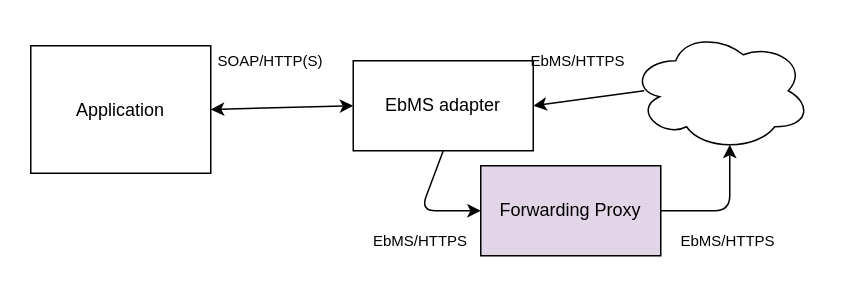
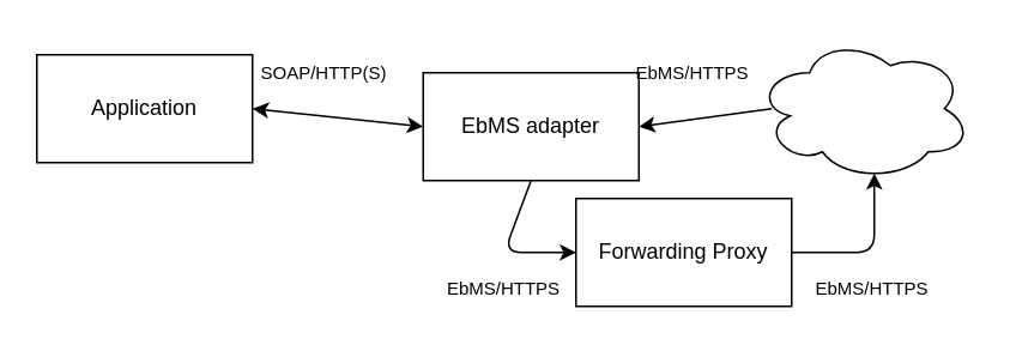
  <mxCell id="0" />
  <mxCell id="1" parent="0" />
  <mxCell id="2" value="" style="ellipse;shape=cloud;whiteSpace=wrap;html=1;" parent="1" vertex="1"><mxGeometry x="420" y="20" width="120" height="80" as="geometry" /></mxCell>
  <mxCell id="3" value="EbMS adapter" style="rounded=0;whiteSpace=wrap;html=1;" parent="1" vertex="1"><mxGeometry x="235" y="40" width="120" height="60" as="geometry" /></mxCell>
- <mxCell id="4" value="Application" style="rounded=0;whiteSpace=wrap;html=1;" parent="1" vertex="1"><mxGeometry x="20" y="30" width="120" height="85" as="geometry" /></mxCell>
+ <mxCell id="4" value="Application" style="rounded=0;whiteSpace=wrap;html=1;" parent="1" vertex="1"><mxGeometry x="20" y="30" width="120" height="60" as="geometry" /></mxCell>
  <mxCell id="5" value="" style="endArrow=none;startArrow=classic;html=1;exitX=1;exitY=0.5;exitDx=0;exitDy=0;entryX=0.075;entryY=0.5;entryDx=0;entryDy=0;entryPerimeter=0;endFill=0;" parent="1" source="3" target="2" edge="1"><mxGeometry width="50" height="50" relative="1" as="geometry"><mxPoint x="460" y="210" as="sourcePoint" /><mxPoint x="410" y="90" as="targetPoint" /></mxGeometry></mxCell>
  <mxCell id="6" value="" style="endArrow=classic;startArrow=classic;html=1;entryX=0;entryY=0.5;entryDx=0;entryDy=0;exitX=1;exitY=0.5;exitDx=0;exitDy=0;" parent="1" source="4" target="3" edge="1"><mxGeometry width="50" height="50" relative="1" as="geometry"><mxPoint x="460" y="210" as="sourcePoint" /><mxPoint x="510" y="160" as="targetPoint" /></mxGeometry></mxCell>
  <mxCell id="7" value="EbMS/HTTPS" style="text;html=1;strokeColor=none;fillColor=none;align=center;verticalAlign=middle;whiteSpace=wrap;rounded=0;fontSize=10;" parent="1" vertex="1"><mxGeometry x="365" y="30" width="40" height="20" as="geometry" /></mxCell>
  <mxCell id="8" value="SOAP/HTTP(S)" style="text;html=1;strokeColor=none;fillColor=none;align=center;verticalAlign=middle;whiteSpace=wrap;rounded=0;fontSize=10;" parent="1" vertex="1"><mxGeometry x="160" y="30" width="40" height="20" as="geometry" /></mxCell>
- <mxCell id="9" value="Forwarding Proxy" style="rounded=0;whiteSpace=wrap;html=1;fillColor=#e1d5e7;" vertex="1" parent="1"><mxGeometry x="320" y="110" width="120" height="60" as="geometry" /></mxCell>
+ <mxCell id="9" value="Forwarding Proxy" style="rounded=0;whiteSpace=wrap;html=1;" vertex="1" parent="1"><mxGeometry x="320" y="110" width="120" height="60" as="geometry" /></mxCell>
  <mxCell id="10" value="" style="endArrow=classic;startArrow=none;html=1;exitX=0.5;exitY=1;exitDx=0;exitDy=0;entryX=0;entryY=0.5;entryDx=0;entryDy=0;startFill=0;" edge="1" parent="1" source="3" target="9"><mxGeometry width="50" height="50" relative="1" as="geometry"><mxPoint x="310" y="420" as="sourcePoint" /><mxPoint x="360" y="370" as="targetPoint" /><Array as="points"><mxPoint x="280" y="140" /></Array></mxGeometry></mxCell>
  <mxCell id="11" value="" style="endArrow=classic;startArrow=none;html=1;exitX=1;exitY=0.5;exitDx=0;exitDy=0;entryX=0.55;entryY=0.95;entryDx=0;entryDy=0;entryPerimeter=0;startFill=0;" edge="1" parent="1" source="9" target="2"><mxGeometry width="50" height="50" relative="1" as="geometry"><mxPoint x="310" y="420" as="sourcePoint" /><mxPoint x="360" y="370" as="targetPoint" /><Array as="points"><mxPoint x="486" y="140" /></Array></mxGeometry></mxCell>
  <mxCell id="12" value="EbMS/HTTPS" style="text;html=1;strokeColor=none;fillColor=none;align=center;verticalAlign=middle;whiteSpace=wrap;rounded=0;fontSize=10;" vertex="1" parent="1"><mxGeometry x="260" y="150" width="40" height="20" as="geometry" /></mxCell>
  <mxCell id="13" value="EbMS/HTTPS" style="text;html=1;strokeColor=none;fillColor=none;align=center;verticalAlign=middle;whiteSpace=wrap;rounded=0;fontSize=10;" vertex="1" parent="1"><mxGeometry x="465" y="150" width="40" height="20" as="geometry" /></mxCell>
